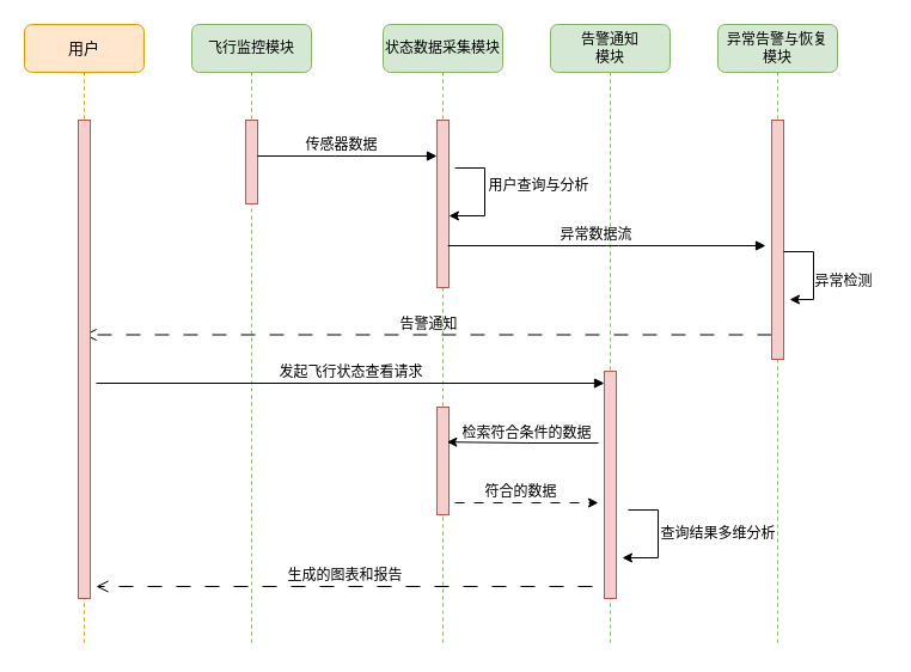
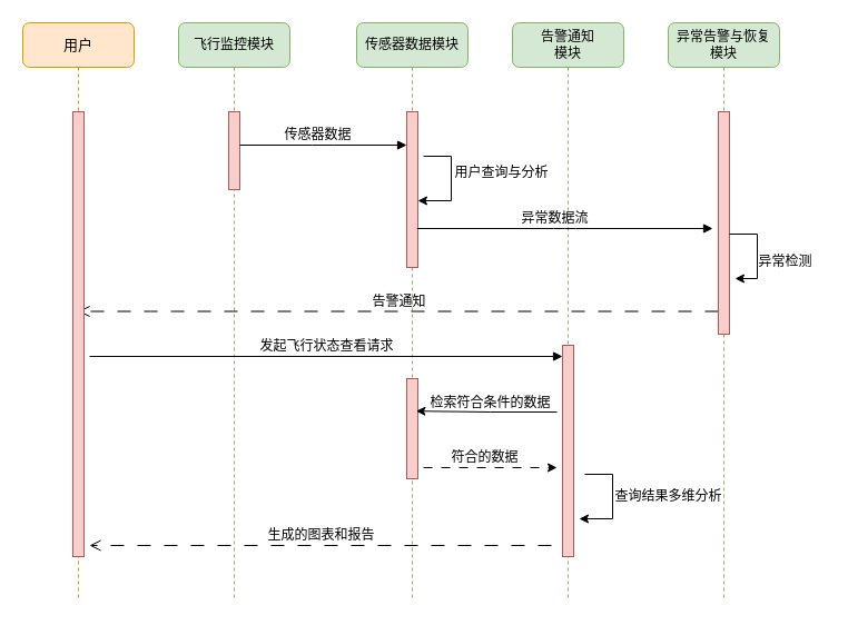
  <mxCell id="0" />
  <mxCell id="1" parent="0" />
  <mxCell id="2" value="飞行监控模块" style="shape=umlLifeline;perimeter=lifelinePerimeter;whiteSpace=wrap;html=1;container=1;collapsible=0;recursiveResize=0;outlineConnect=0;rounded=1;shadow=0;comic=0;labelBackgroundColor=none;strokeWidth=1;fontFamily=Verdana;fontSize=12;align=center;fillColor=#d5e8d4;strokeColor=#82b366;" parent="1" vertex="1"><mxGeometry x="160" y="20" width="100" height="520" as="geometry" /></mxCell>
  <mxCell id="3" value="" style="html=1;points=[];perimeter=orthogonalPerimeter;rounded=0;shadow=0;comic=0;labelBackgroundColor=none;strokeWidth=1;fontFamily=Verdana;fontSize=12;align=center;fillColor=#f8cecc;strokeColor=#b85450;" parent="2" vertex="1"><mxGeometry x="45" y="80" width="10" height="70" as="geometry" /></mxCell>
- <mxCell id="4" value="状态数据采集&lt;span style=&quot;background-color: transparent; color: light-dark(rgb(0, 0, 0), rgb(255, 255, 255));&quot;&gt;模块&lt;/span&gt;" style="shape=umlLifeline;perimeter=lifelinePerimeter;whiteSpace=wrap;html=1;container=1;collapsible=0;recursiveResize=0;outlineConnect=0;rounded=1;shadow=0;comic=0;labelBackgroundColor=none;strokeWidth=1;fontFamily=Verdana;fontSize=12;align=center;fillColor=#d5e8d4;strokeColor=#82b366;" parent="1" vertex="1"><mxGeometry x="320" y="20" width="100" height="520" as="geometry" /></mxCell>
+ <mxCell id="4" value="传感器数据&lt;span style=&quot;background-color: transparent; color: light-dark(rgb(0, 0, 0), rgb(255, 255, 255));&quot;&gt;模块&lt;/span&gt;" style="shape=umlLifeline;perimeter=lifelinePerimeter;whiteSpace=wrap;html=1;container=1;collapsible=0;recursiveResize=0;outlineConnect=0;rounded=1;shadow=0;comic=0;labelBackgroundColor=none;strokeWidth=1;fontFamily=Verdana;fontSize=12;align=center;fillColor=#d5e8d4;strokeColor=#82b366;" parent="1" vertex="1"><mxGeometry x="320" y="20" width="100" height="520" as="geometry" /></mxCell>
  <mxCell id="5" value="" style="html=1;points=[];perimeter=orthogonalPerimeter;rounded=0;shadow=0;comic=0;labelBackgroundColor=none;strokeWidth=1;fontFamily=Verdana;fontSize=12;align=center;fillColor=#f8cecc;strokeColor=#b85450;" parent="4" vertex="1"><mxGeometry x="45" y="80" width="10" height="140" as="geometry" /></mxCell>
  <mxCell id="6" value="" style="endArrow=classic;html=1;rounded=0;" parent="4" edge="1"><mxGeometry width="50" height="50" relative="1" as="geometry"><mxPoint x="60" y="120" as="sourcePoint" /><mxPoint x="55" y="160" as="targetPoint" /><Array as="points"><mxPoint x="85" y="120" /><mxPoint x="85" y="160" /></Array></mxGeometry></mxCell>
  <mxCell id="7" value="告警通知" style="html=1;verticalAlign=bottom;endArrow=open;dashed=1;endSize=8;labelBackgroundColor=none;fontFamily=Verdana;fontSize=12;edgeStyle=elbowEdgeStyle;elbow=vertical;dashPattern=12 12;" parent="4" edge="1"><mxGeometry x="-0.001" relative="1" as="geometry"><mxPoint x="-250" y="259.5" as="targetPoint" /><Array as="points"><mxPoint x="-175" y="259.5" /><mxPoint x="-145" y="259.5" /></Array><mxPoint x="325" y="259.5" as="sourcePoint" /><mxPoint as="offset" /></mxGeometry></mxCell>
  <mxCell id="8" value="" style="html=1;points=[];perimeter=orthogonalPerimeter;rounded=0;shadow=0;comic=0;labelBackgroundColor=none;strokeWidth=1;fontFamily=Verdana;fontSize=12;align=center;fillColor=#f8cecc;strokeColor=#b85450;" parent="4" vertex="1"><mxGeometry x="45" y="320" width="10" height="90" as="geometry" /></mxCell>
  <mxCell id="9" value="生成的图表和报告" style="html=1;verticalAlign=bottom;endArrow=open;dashed=1;endSize=8;labelBackgroundColor=none;fontFamily=Verdana;fontSize=12;edgeStyle=elbowEdgeStyle;elbow=vertical;dashPattern=12 12;" parent="4" edge="1"><mxGeometry x="-0.001" relative="1" as="geometry"><mxPoint x="-240" y="470" as="targetPoint" /><Array as="points"><mxPoint x="-165" y="470" /><mxPoint x="-135" y="470" /></Array><mxPoint x="175" y="470" as="sourcePoint" /><mxPoint as="offset" /></mxGeometry></mxCell>
  <mxCell id="10" value="告警通知&lt;div&gt;模块&lt;/div&gt;" style="shape=umlLifeline;perimeter=lifelinePerimeter;whiteSpace=wrap;html=1;container=1;collapsible=0;recursiveResize=0;outlineConnect=0;rounded=1;shadow=0;comic=0;labelBackgroundColor=none;strokeWidth=1;fontFamily=Verdana;fontSize=12;align=center;fillColor=#d5e8d4;strokeColor=#82b366;" parent="1" vertex="1"><mxGeometry x="460" y="20" width="100" height="520" as="geometry" /></mxCell>
  <mxCell id="11" value="" style="html=1;points=[];perimeter=orthogonalPerimeter;rounded=0;shadow=0;comic=0;labelBackgroundColor=none;strokeWidth=1;fontFamily=Verdana;fontSize=12;align=center;fillColor=#f8cecc;strokeColor=#b85450;" parent="10" vertex="1"><mxGeometry x="45" y="290" width="10" height="190" as="geometry" /></mxCell>
  <mxCell id="12" value="异常告警与恢复&lt;div&gt;模块&lt;/div&gt;" style="shape=umlLifeline;perimeter=lifelinePerimeter;whiteSpace=wrap;html=1;container=1;collapsible=0;recursiveResize=0;outlineConnect=0;rounded=1;shadow=0;comic=0;labelBackgroundColor=none;strokeWidth=1;fontFamily=Verdana;fontSize=12;align=center;fillColor=#d5e8d4;strokeColor=#82b366;" parent="1" vertex="1"><mxGeometry x="600" y="20" width="100" height="520" as="geometry" /></mxCell>
  <mxCell id="13" value="" style="html=1;points=[];perimeter=orthogonalPerimeter;rounded=0;shadow=0;comic=0;labelBackgroundColor=none;strokeWidth=1;fontFamily=Verdana;fontSize=12;align=center;fillColor=#f8cecc;strokeColor=#b85450;" parent="12" vertex="1"><mxGeometry x="45" y="80" width="10" height="200" as="geometry" /></mxCell>
  <mxCell id="14" value="&lt;font style=&quot;font-size: 13px;&quot;&gt;用户&lt;/font&gt;" style="shape=umlLifeline;perimeter=lifelinePerimeter;whiteSpace=wrap;html=1;container=1;collapsible=0;recursiveResize=0;outlineConnect=0;rounded=1;shadow=0;comic=0;labelBackgroundColor=none;strokeWidth=1;fontFamily=Verdana;fontSize=12;align=center;fillColor=#ffe6cc;strokeColor=#d79b00;" parent="1" vertex="1"><mxGeometry x="20" y="20" width="100" height="520" as="geometry" /></mxCell>
  <mxCell id="15" value="" style="html=1;points=[];perimeter=orthogonalPerimeter;rounded=0;shadow=0;comic=0;labelBackgroundColor=none;strokeWidth=1;fontFamily=Verdana;fontSize=12;align=center;fillColor=#f8cecc;strokeColor=#b85450;" parent="14" vertex="1"><mxGeometry x="45" y="80" width="10" height="400" as="geometry" /></mxCell>
  <mxCell id="16" value="用户查询与分析" style="text;html=1;align=center;verticalAlign=middle;resizable=0;points=[];autosize=1;strokeColor=none;fillColor=none;" parent="1" vertex="1"><mxGeometry x="395" y="140" width="110" height="30" as="geometry" /></mxCell>
  <mxCell id="17" value="&lt;span style=&quot;font-family: Helvetica;&quot;&gt;传感器数据&lt;/span&gt;" style="html=1;verticalAlign=bottom;endArrow=block;entryX=0;entryY=0;labelBackgroundColor=none;fontFamily=Verdana;fontSize=12;edgeStyle=elbowEdgeStyle;elbow=vertical;" parent="1" edge="1"><mxGeometry x="-0.067" relative="1" as="geometry"><mxPoint x="215" y="130" as="sourcePoint" /><mxPoint x="365" y="130" as="targetPoint" /><mxPoint as="offset" /></mxGeometry></mxCell>
  <mxCell id="18" value="&lt;span style=&quot;font-family: Helvetica;&quot;&gt;异常数据流&lt;/span&gt;" style="html=1;verticalAlign=bottom;endArrow=block;labelBackgroundColor=none;fontFamily=Verdana;fontSize=12;edgeStyle=elbowEdgeStyle;elbow=vertical;exitX=0.92;exitY=0.75;exitDx=0;exitDy=0;exitPerimeter=0;" parent="1" source="5" edge="1"><mxGeometry x="-0.07" relative="1" as="geometry"><mxPoint x="410" y="210" as="sourcePoint" /><mxPoint x="640" y="205" as="targetPoint" /><mxPoint as="offset" /></mxGeometry></mxCell>
  <mxCell id="19" value="" style="endArrow=classic;html=1;rounded=0;" parent="1" edge="1"><mxGeometry width="50" height="50" relative="1" as="geometry"><mxPoint x="655" y="210" as="sourcePoint" /><mxPoint x="660" y="250" as="targetPoint" /><Array as="points"><mxPoint x="680" y="210" /><mxPoint x="680" y="250" /></Array></mxGeometry></mxCell>
  <mxCell id="20" value="异常检测" style="text;html=1;align=center;verticalAlign=middle;resizable=0;points=[];autosize=1;strokeColor=none;fillColor=none;" parent="1" vertex="1"><mxGeometry x="670" y="220" width="70" height="30" as="geometry" /></mxCell>
  <mxCell id="21" value="发起飞行状态查看请求" style="html=1;verticalAlign=bottom;endArrow=block;labelBackgroundColor=none;fontFamily=Verdana;fontSize=12;edgeStyle=elbowEdgeStyle;elbow=vertical;" parent="1" edge="1"><mxGeometry relative="1" as="geometry"><mxPoint x="80" y="320" as="sourcePoint" /><mxPoint x="505" y="320" as="targetPoint" /><mxPoint as="offset" /></mxGeometry></mxCell>
  <mxCell id="22" value="" style="endArrow=classic;html=1;rounded=0;entryX=0.84;entryY=0.324;entryDx=0;entryDy=0;entryPerimeter=0;" parent="1" target="8" edge="1"><mxGeometry width="50" height="50" relative="1" as="geometry"><mxPoint x="500" y="370" as="sourcePoint" /><mxPoint x="380" y="370" as="targetPoint" /><Array as="points"><mxPoint x="440" y="370" /></Array></mxGeometry></mxCell>
  <mxCell id="23" value="检索符合条件的数据" style="text;html=1;align=center;verticalAlign=middle;resizable=0;points=[];autosize=1;strokeColor=none;fillColor=none;" parent="1" vertex="1"><mxGeometry x="375" y="347" width="130" height="30" as="geometry" /></mxCell>
  <mxCell id="24" value="" style="endArrow=classic;html=1;rounded=0;dashed=1;dashPattern=8 8;" parent="1" edge="1"><mxGeometry width="50" height="50" relative="1" as="geometry"><mxPoint x="380" y="420" as="sourcePoint" /><mxPoint x="500" y="420" as="targetPoint" /><Array as="points"><mxPoint x="440" y="420" /></Array></mxGeometry></mxCell>
  <mxCell id="25" value="符合的数据" style="text;html=1;align=center;verticalAlign=middle;resizable=0;points=[];autosize=1;strokeColor=none;fillColor=none;" parent="1" vertex="1"><mxGeometry x="395" y="396" width="80" height="30" as="geometry" /></mxCell>
  <mxCell id="26" value="" style="endArrow=classic;html=1;rounded=0;" parent="1" edge="1"><mxGeometry width="50" height="50" relative="1" as="geometry"><mxPoint x="525" y="426" as="sourcePoint" /><mxPoint x="520" y="466" as="targetPoint" /><Array as="points"><mxPoint x="550" y="426" /><mxPoint x="550" y="466" /></Array></mxGeometry></mxCell>
  <mxCell id="27" value="查询结果多维分析" style="text;html=1;align=center;verticalAlign=middle;resizable=0;points=[];autosize=1;strokeColor=none;fillColor=none;" parent="1" vertex="1"><mxGeometry x="540" y="431" width="120" height="30" as="geometry" /></mxCell>
